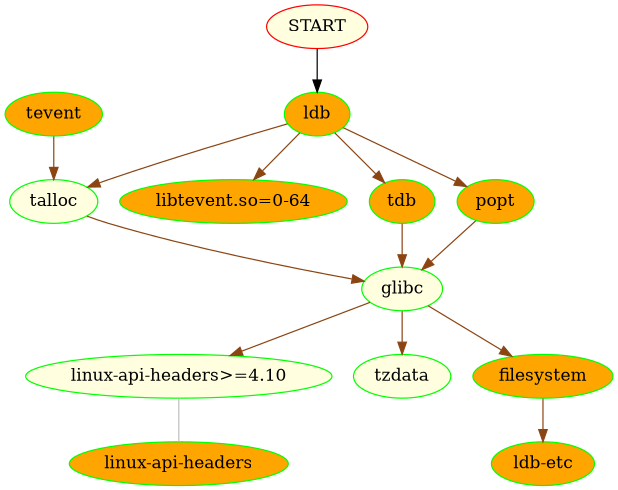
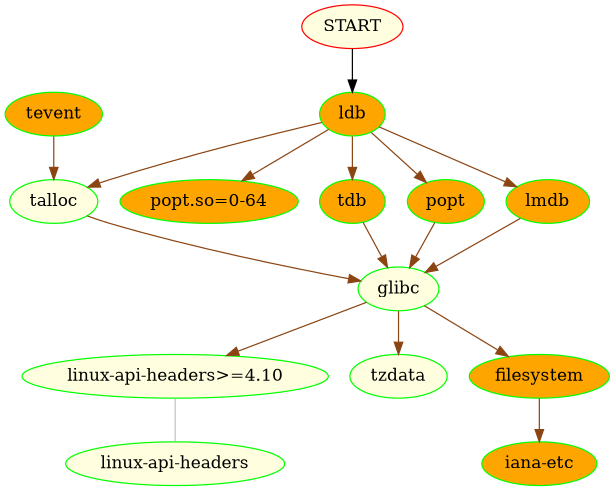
  digraph {
    node [color=green fillcolor=orange style=filled]
    edge [color=chocolate4]
    START [color=red fillcolor=lightyellow]
    ldb
    talloc [fillcolor=lightyellow]
-   "libtevent.so=0-64"
+   "libtevent.so=0-64" [label="popt.so=0-64"]
    tdb
    popt
+   lmdb
    glibc [fillcolor=lightyellow]
    "linux-api-headers>=4.10" [fillcolor=lightyellow]
    tzdata [fillcolor=lightyellow]
    filesystem
-   "linux-api-headers"
-   "iana-etc" [label="ldb-etc"]
+   "linux-api-headers" [fillcolor=lightyellow]
+   "iana-etc"
    tevent
    START -> ldb [color=""]
    ldb -> talloc
    ldb -> "libtevent.so=0-64"
    ldb -> tdb
    ldb -> popt
+   ldb -> lmdb
    talloc -> glibc
    tdb -> glibc
    popt -> glibc
+   lmdb -> glibc
    glibc -> "linux-api-headers>=4.10"
    glibc -> tzdata
    glibc -> filesystem
    "linux-api-headers>=4.10" -> "linux-api-headers" [arrowhead=none color=grey]
    filesystem -> "iana-etc"
    tevent -> talloc
  }
